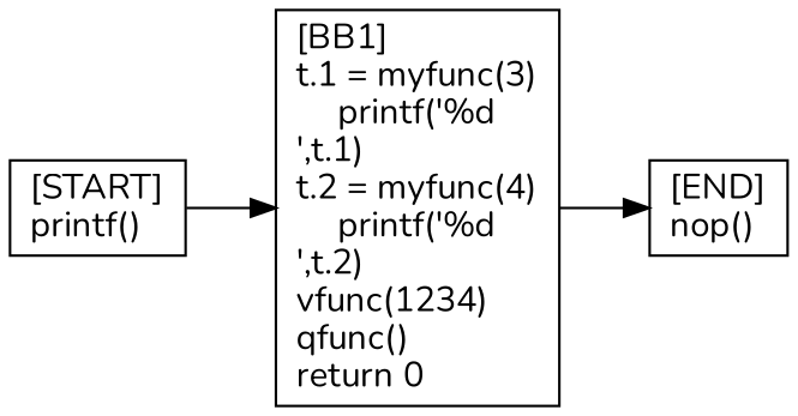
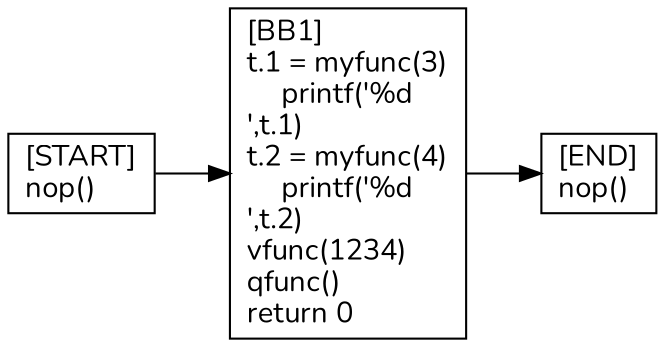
  digraph {
    rankdir=LR
    fontname=Nunito
    node [shape=box fontname=Nunito]
    edge [fontname=Nunito]
    n1 [label="[END]\lnop()\l"]
-   n2 [label="[START]\lprintf()\l"]
+   n2 [label="[START]\lnop()\l"]
    n3 [label="[BB1]\lt.1 = myfunc(3)\lprintf('%d\n',t.1)\lt.2 = myfunc(4)\lprintf('%d\n',t.2)\lvfunc(1234)\lqfunc()\lreturn 0\l"]
    n2 -> n3
    n3 -> n1
  }
